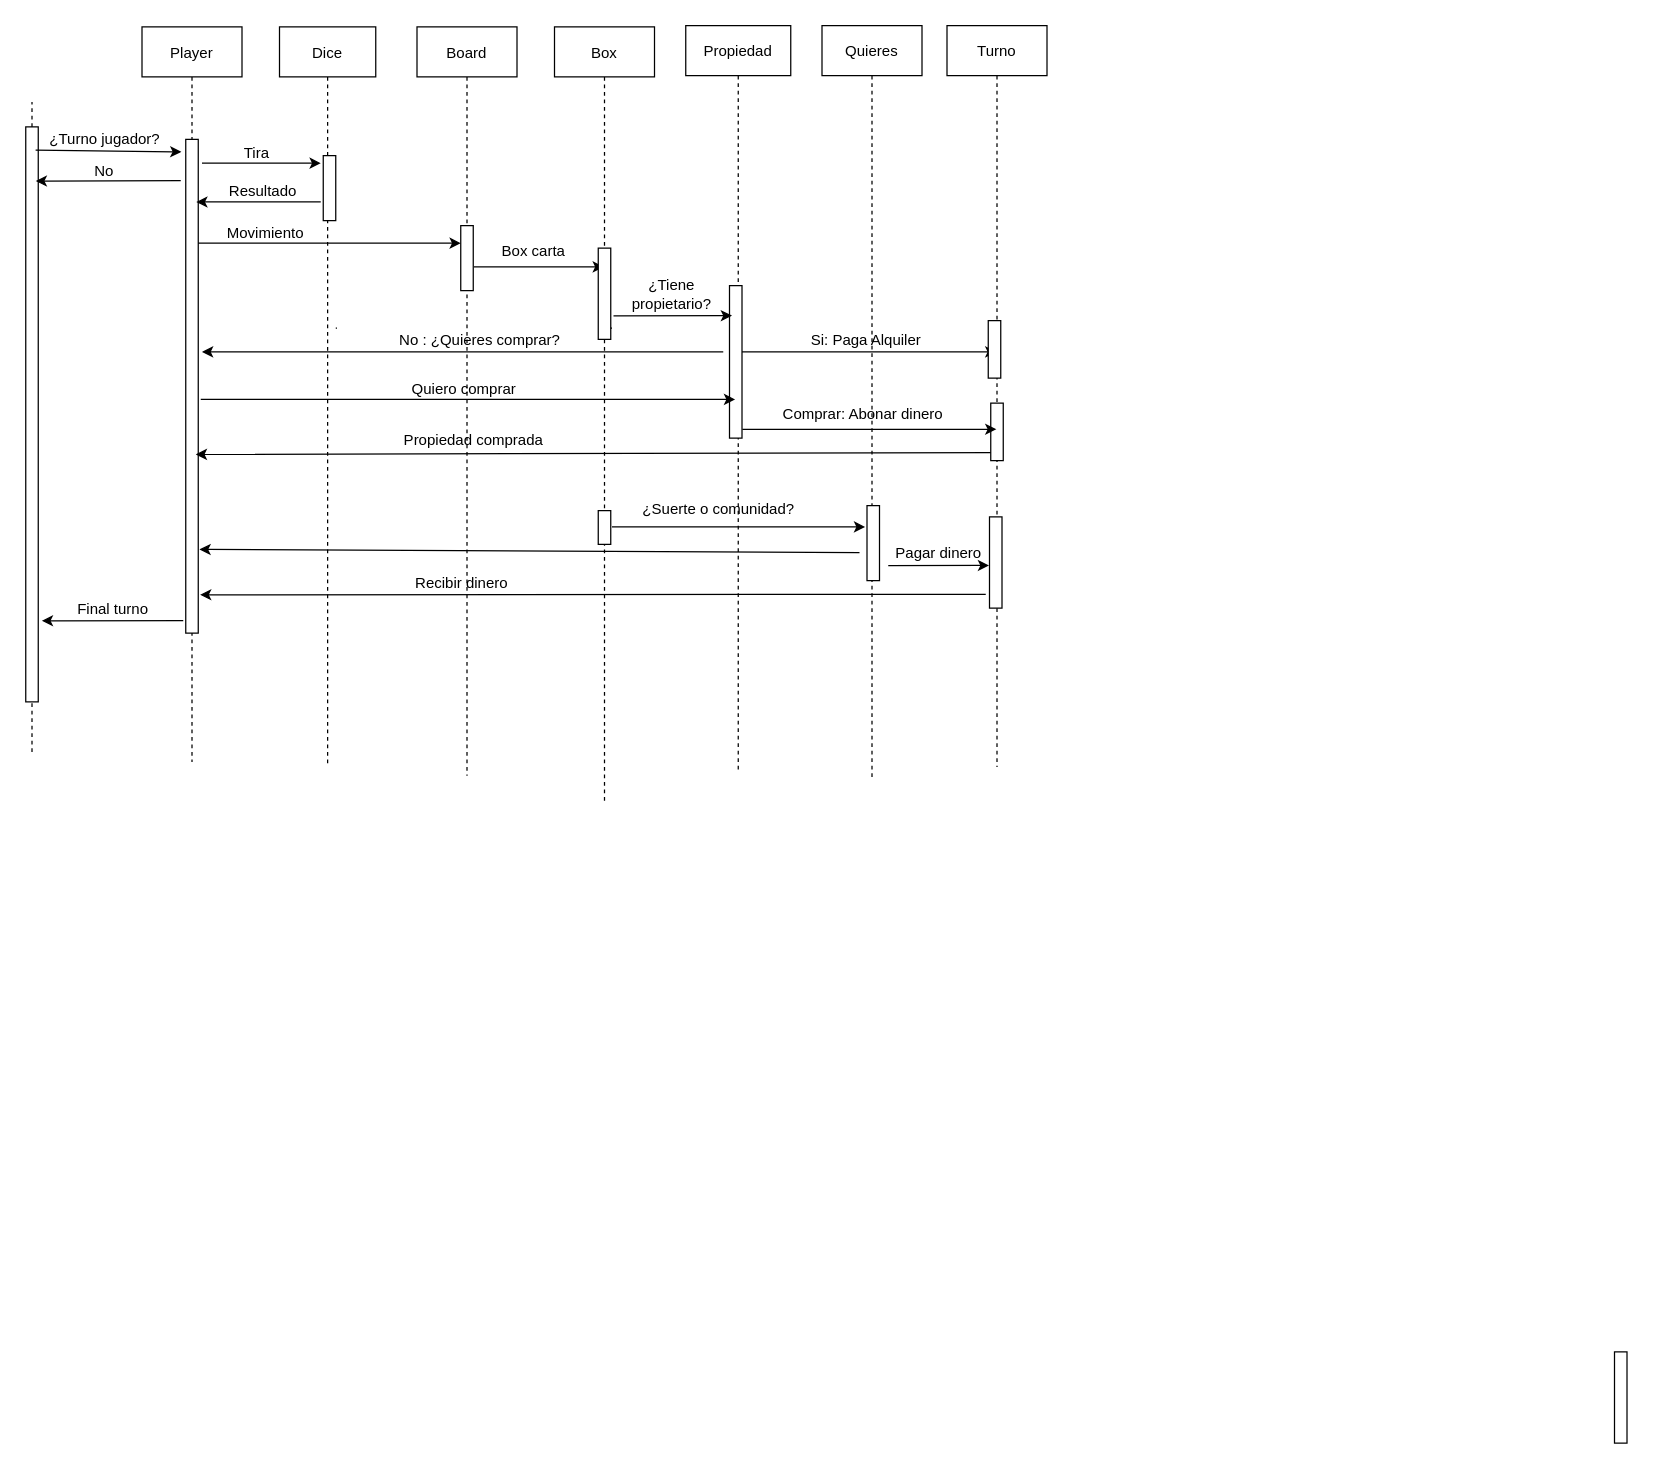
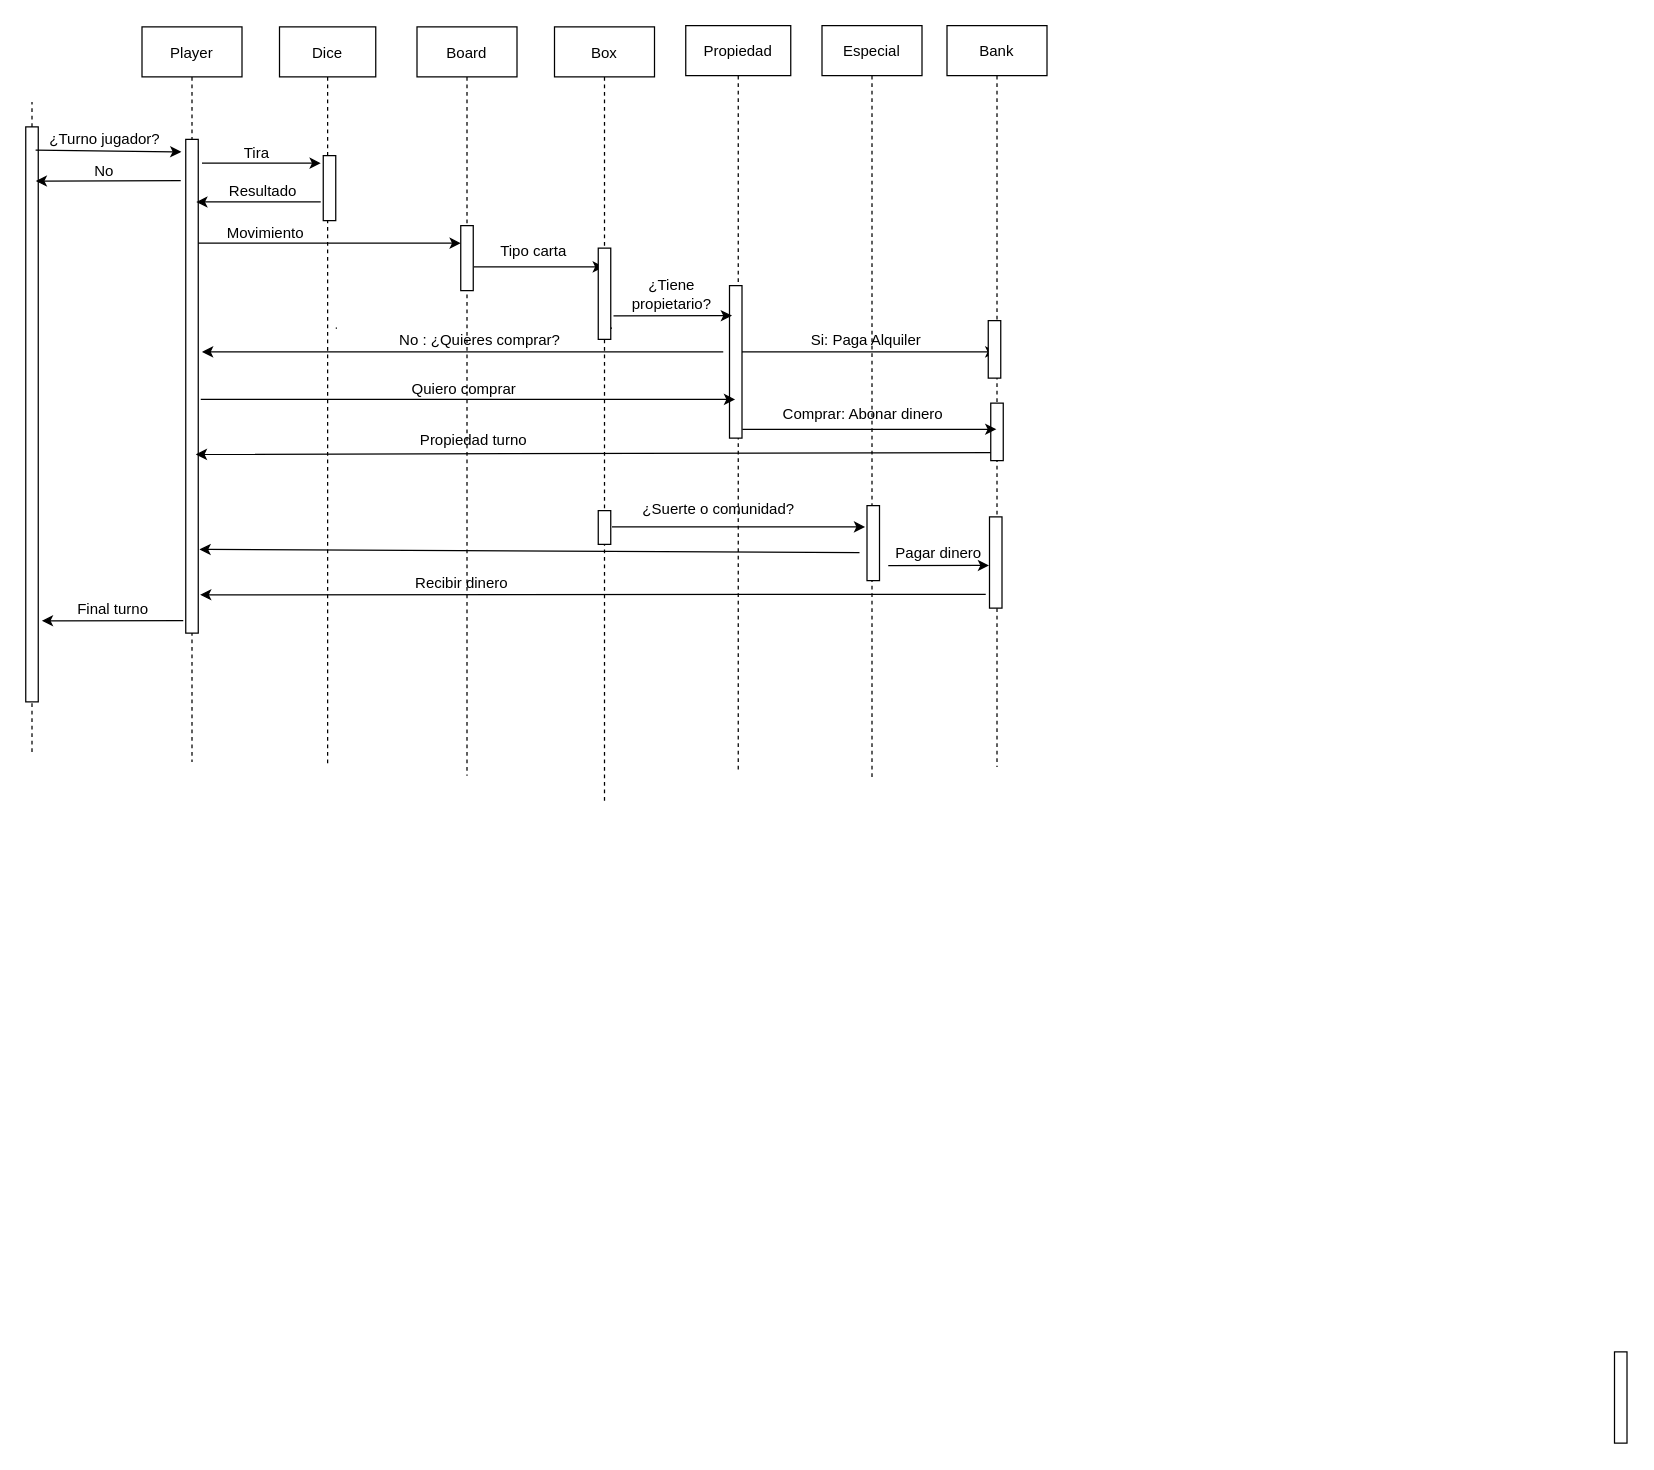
  <mxCell id="0" />
  <mxCell id="1" parent="0" />
  <mxCell id="2" value="" style="endArrow=none;dashed=1;html=1;rounded=0;startArrow=none;" parent="1" source="11" edge="1"><mxGeometry width="50" height="50" relative="1" as="geometry"><mxPoint x="25" y="391" as="sourcePoint" /><mxPoint x="25" y="81" as="targetPoint" /></mxGeometry></mxCell>
  <mxCell id="3" value="Player" style="shape=umlLifeline;perimeter=lifelinePerimeter;container=1;collapsible=0;recursiveResize=0;rounded=0;shadow=0;strokeWidth=1;" parent="1" vertex="1"><mxGeometry x="113" y="21" width="80" height="588" as="geometry" /></mxCell>
  <mxCell id="4" value="" style="points=[];perimeter=orthogonalPerimeter;rounded=0;shadow=0;strokeWidth=1;" parent="3" vertex="1"><mxGeometry x="35" y="90" width="10" height="395" as="geometry" /></mxCell>
  <mxCell id="5" value="Dice" style="shape=umlLifeline;perimeter=lifelinePerimeter;container=1;collapsible=0;recursiveResize=0;rounded=0;shadow=0;strokeWidth=1;" parent="1" vertex="1"><mxGeometry x="223" y="21" width="77" height="592" as="geometry" /></mxCell>
  <mxCell id="6" value="" style="points=[];perimeter=orthogonalPerimeter;rounded=0;shadow=0;strokeWidth=1;" parent="5" vertex="1"><mxGeometry x="35" y="103" width="10" height="52" as="geometry" /></mxCell>
  <mxCell id="7" value="Quiero comprar&amp;nbsp;" style="text;html=1;strokeColor=none;fillColor=none;align=center;verticalAlign=middle;whiteSpace=wrap;rounded=0;" vertex="1" parent="5"><mxGeometry x="78" y="275" width="143" height="30" as="geometry" /></mxCell>
  <mxCell id="8" value="Board" style="shape=umlLifeline;perimeter=lifelinePerimeter;container=1;collapsible=0;recursiveResize=0;rounded=0;shadow=0;strokeWidth=1;" parent="1" vertex="1"><mxGeometry x="333" y="21" width="80" height="599" as="geometry" /></mxCell>
  <mxCell id="9" value="" style="points=[];perimeter=orthogonalPerimeter;rounded=0;shadow=0;strokeWidth=1;" parent="8" vertex="1"><mxGeometry x="35" y="159" width="10" height="52" as="geometry" /></mxCell>
  <mxCell id="10" value="" style="endArrow=classic;html=1;rounded=0;" parent="8" target="16" edge="1"><mxGeometry width="50" height="50" relative="1" as="geometry"><mxPoint x="45.5" y="192" as="sourcePoint" /><mxPoint x="112" y="190" as="targetPoint" /></mxGeometry></mxCell>
  <mxCell id="11" value="" style="points=[];perimeter=orthogonalPerimeter;rounded=0;shadow=0;strokeWidth=1;" parent="1" vertex="1"><mxGeometry x="20" y="101" width="10" height="460" as="geometry" /></mxCell>
  <mxCell id="12" value="" style="endArrow=none;dashed=1;html=1;rounded=0;" parent="1" target="11" edge="1"><mxGeometry width="50" height="50" relative="1" as="geometry"><mxPoint x="25" y="601" as="sourcePoint" /><mxPoint x="25" y="81" as="targetPoint" /></mxGeometry></mxCell>
  <mxCell id="13" value="" style="endArrow=classic;html=1;rounded=0;exitX=-0.02;exitY=0.833;exitDx=0;exitDy=0;exitPerimeter=0;" parent="1" source="14" edge="1"><mxGeometry width="50" height="50" relative="1" as="geometry"><mxPoint x="405" y="371" as="sourcePoint" /><mxPoint x="144.5" y="120.99" as="targetPoint" /></mxGeometry></mxCell>
  <mxCell id="14" value="¿Turno jugador?" style="text;html=1;align=center;verticalAlign=middle;resizable=0;points=[];autosize=1;strokeColor=none;fillColor=none;" parent="1" vertex="1"><mxGeometry x="30" y="98" width="106" height="26" as="geometry" /></mxCell>
  <mxCell id="15" value="" style="endArrow=none;html=1;rounded=0;" parent="1" edge="1"><mxGeometry width="50" height="50" relative="1" as="geometry"><mxPoint x="269" y="262" as="sourcePoint" /><mxPoint x="268" y="262" as="targetPoint" /></mxGeometry></mxCell>
  <mxCell id="16" value="Box" style="shape=umlLifeline;perimeter=lifelinePerimeter;container=1;collapsible=0;recursiveResize=0;rounded=0;shadow=0;strokeWidth=1;" parent="1" vertex="1"><mxGeometry x="443" y="21" width="80" height="620" as="geometry" /></mxCell>
  <mxCell id="17" value="" style="points=[];perimeter=orthogonalPerimeter;rounded=0;shadow=0;strokeWidth=1;" parent="16" vertex="1"><mxGeometry x="35" y="177" width="10" height="73" as="geometry" /></mxCell>
- <mxCell id="18" value="Box carta" style="text;html=1;strokeColor=none;fillColor=none;align=center;verticalAlign=middle;whiteSpace=wrap;rounded=0;" parent="16" vertex="1"><mxGeometry x="-61" y="165" width="89" height="30" as="geometry" /></mxCell>
- <mxCell id="19" value="Propiedad comprada" style="text;html=1;strokeColor=none;fillColor=none;align=center;verticalAlign=middle;whiteSpace=wrap;rounded=0;" vertex="1" parent="16"><mxGeometry x="-135" y="316" width="141" height="30" as="geometry" /></mxCell>
+ <mxCell id="18" value="Tipo carta" style="text;html=1;strokeColor=none;fillColor=none;align=center;verticalAlign=middle;whiteSpace=wrap;rounded=0;" parent="16" vertex="1"><mxGeometry x="-61" y="165" width="89" height="30" as="geometry" /></mxCell>
+ <mxCell id="19" value="Propiedad turno" style="text;html=1;strokeColor=none;fillColor=none;align=center;verticalAlign=middle;whiteSpace=wrap;rounded=0;" vertex="1" parent="16"><mxGeometry x="-135" y="316" width="141" height="30" as="geometry" /></mxCell>
  <mxCell id="20" value="" style="points=[];perimeter=orthogonalPerimeter;rounded=0;shadow=0;strokeWidth=1;" vertex="1" parent="16"><mxGeometry x="35" y="387" width="10" height="27" as="geometry" /></mxCell>
  <mxCell id="21" value="Propiedad" style="shape=umlLifeline;perimeter=lifelinePerimeter;container=1;collapsible=0;recursiveResize=0;rounded=0;shadow=0;strokeWidth=1;" parent="1" vertex="1"><mxGeometry x="548" y="20" width="84" height="598" as="geometry" /></mxCell>
  <mxCell id="22" value="" style="points=[];perimeter=orthogonalPerimeter;rounded=0;shadow=0;strokeWidth=1;" vertex="1" parent="21"><mxGeometry x="35" y="208" width="10" height="122" as="geometry" /></mxCell>
  <mxCell id="23" value="¿Suerte o comunidad?" style="text;html=1;strokeColor=none;fillColor=none;align=center;verticalAlign=middle;whiteSpace=wrap;rounded=0;" vertex="1" parent="21"><mxGeometry x="-41" y="372" width="135" height="30" as="geometry" /></mxCell>
  <mxCell id="24" value="" style="endArrow=none;html=1;rounded=0;" parent="1" edge="1"><mxGeometry width="50" height="50" relative="1" as="geometry"><mxPoint x="489" y="262" as="sourcePoint" /><mxPoint x="488" y="262" as="targetPoint" /></mxGeometry></mxCell>
  <mxCell id="25" value="¿Tiene propietario?" style="text;html=1;strokeColor=none;fillColor=none;align=center;verticalAlign=middle;whiteSpace=wrap;rounded=0;" parent="1" vertex="1"><mxGeometry x="507" y="220" width="60" height="30" as="geometry" /></mxCell>
  <mxCell id="26" value="" style="endArrow=classic;html=1;rounded=0;" parent="1" edge="1"><mxGeometry width="50" height="50" relative="1" as="geometry"><mxPoint x="161" y="130" as="sourcePoint" /><mxPoint x="256" y="130" as="targetPoint" /></mxGeometry></mxCell>
  <mxCell id="27" value="Tira" style="text;html=1;strokeColor=none;fillColor=none;align=center;verticalAlign=middle;whiteSpace=wrap;rounded=0;" parent="1" vertex="1"><mxGeometry x="175" y="107" width="60" height="30" as="geometry" /></mxCell>
  <mxCell id="28" value="No" style="text;html=1;strokeColor=none;fillColor=none;align=center;verticalAlign=middle;whiteSpace=wrap;rounded=0;" parent="1" vertex="1"><mxGeometry x="53" y="122" width="60" height="30" as="geometry" /></mxCell>
  <mxCell id="29" value="" style="endArrow=classic;html=1;rounded=0;entryX=0.8;entryY=0.103;entryDx=0;entryDy=0;entryPerimeter=0;" parent="1" edge="1"><mxGeometry width="50" height="50" relative="1" as="geometry"><mxPoint x="144" y="144" as="sourcePoint" /><mxPoint x="28" y="144.38" as="targetPoint" /></mxGeometry></mxCell>
  <mxCell id="30" value="" style="endArrow=classic;html=1;rounded=0;entryX=0.543;entryY=0.254;entryDx=0;entryDy=0;entryPerimeter=0;" parent="1" edge="1"><mxGeometry width="50" height="50" relative="1" as="geometry"><mxPoint x="256" y="161" as="sourcePoint" /><mxPoint x="156.44" y="161.096" as="targetPoint" /></mxGeometry></mxCell>
  <mxCell id="31" value="Resultado" style="text;html=1;strokeColor=none;fillColor=none;align=center;verticalAlign=middle;whiteSpace=wrap;rounded=0;" parent="1" vertex="1"><mxGeometry x="180" y="138" width="60" height="30" as="geometry" /></mxCell>
  <mxCell id="32" value="" style="endArrow=classic;html=1;rounded=0;" parent="1" edge="1"><mxGeometry width="50" height="50" relative="1" as="geometry"><mxPoint x="158" y="194" as="sourcePoint" /><mxPoint x="368" y="194" as="targetPoint" /></mxGeometry></mxCell>
  <mxCell id="33" value="Movimiento" style="text;html=1;strokeColor=none;fillColor=none;align=center;verticalAlign=middle;whiteSpace=wrap;rounded=0;" parent="1" vertex="1"><mxGeometry x="182" y="171" width="60" height="30" as="geometry" /></mxCell>
- <mxCell id="34" value="Quieres" style="shape=umlLifeline;perimeter=lifelinePerimeter;container=1;collapsible=0;recursiveResize=0;rounded=0;shadow=0;strokeWidth=1;" parent="1" vertex="1"><mxGeometry x="657" y="20" width="80" height="601" as="geometry" /></mxCell>
+ <mxCell id="34" value="Especial" style="shape=umlLifeline;perimeter=lifelinePerimeter;container=1;collapsible=0;recursiveResize=0;rounded=0;shadow=0;strokeWidth=1;" parent="1" vertex="1"><mxGeometry x="657" y="20" width="80" height="601" as="geometry" /></mxCell>
  <mxCell id="35" value="" style="points=[];perimeter=orthogonalPerimeter;rounded=0;shadow=0;strokeWidth=1;" vertex="1" parent="34"><mxGeometry x="36" y="384" width="10" height="60" as="geometry" /></mxCell>
  <mxCell id="36" value="Pagar dinero" style="text;html=1;strokeColor=none;fillColor=none;align=center;verticalAlign=middle;whiteSpace=wrap;rounded=0;" vertex="1" parent="34"><mxGeometry x="30" y="407" width="127" height="30" as="geometry" /></mxCell>
- <mxCell id="37" value="Turno" style="shape=umlLifeline;perimeter=lifelinePerimeter;container=1;collapsible=0;recursiveResize=0;rounded=0;shadow=0;strokeWidth=1;" parent="1" vertex="1"><mxGeometry x="757" y="20" width="80" height="593" as="geometry" /></mxCell>
+ <mxCell id="37" value="Bank" style="shape=umlLifeline;perimeter=lifelinePerimeter;container=1;collapsible=0;recursiveResize=0;rounded=0;shadow=0;strokeWidth=1;" parent="1" vertex="1"><mxGeometry x="757" y="20" width="80" height="593" as="geometry" /></mxCell>
  <mxCell id="38" value="" style="points=[];perimeter=orthogonalPerimeter;rounded=0;shadow=0;strokeWidth=1;" vertex="1" parent="37"><mxGeometry x="35" y="302" width="10" height="46" as="geometry" /></mxCell>
  <mxCell id="39" value="" style="endArrow=classic;html=1;rounded=0;exitX=0.59;exitY=0.373;exitDx=0;exitDy=0;exitPerimeter=0;" edge="1" parent="1" source="16"><mxGeometry width="50" height="50" relative="1" as="geometry"><mxPoint x="505" y="332" as="sourcePoint" /><mxPoint x="585" y="252" as="targetPoint" /></mxGeometry></mxCell>
  <mxCell id="40" value="" style="endArrow=classic;html=1;rounded=0;" edge="1" parent="1"><mxGeometry width="50" height="50" relative="1" as="geometry"><mxPoint x="578" y="281" as="sourcePoint" /><mxPoint x="161" y="281" as="targetPoint" /></mxGeometry></mxCell>
  <mxCell id="41" value="No : ¿Quieres comprar?" style="text;html=1;strokeColor=none;fillColor=none;align=center;verticalAlign=middle;whiteSpace=wrap;rounded=0;" vertex="1" parent="1"><mxGeometry x="299" y="257" width="169" height="30" as="geometry" /></mxCell>
  <mxCell id="42" value="" style="endArrow=classic;html=1;rounded=0;" edge="1" parent="1" target="37"><mxGeometry width="50" height="50" relative="1" as="geometry"><mxPoint x="593" y="281" as="sourcePoint" /><mxPoint x="752" y="275" as="targetPoint" /></mxGeometry></mxCell>
  <mxCell id="43" value="Si: Paga Alquiler" style="text;html=1;strokeColor=none;fillColor=none;align=center;verticalAlign=middle;whiteSpace=wrap;rounded=0;" vertex="1" parent="1"><mxGeometry x="626" y="257" width="133" height="30" as="geometry" /></mxCell>
  <mxCell id="44" value="" style="endArrow=classic;html=1;rounded=0;" edge="1" parent="1"><mxGeometry width="50" height="50" relative="1" as="geometry"><mxPoint x="160" y="319" as="sourcePoint" /><mxPoint x="587.5" y="319" as="targetPoint" /></mxGeometry></mxCell>
  <mxCell id="45" value="" style="endArrow=classic;html=1;rounded=0;exitX=0.539;exitY=0.689;exitDx=0;exitDy=0;exitPerimeter=0;" edge="1" parent="1"><mxGeometry width="50" height="50" relative="1" as="geometry"><mxPoint x="593.276" y="342.902" as="sourcePoint" /><mxPoint x="796.5" y="342.902" as="targetPoint" /></mxGeometry></mxCell>
  <mxCell id="46" value="Comprar: Abonar dinero" style="text;html=1;strokeColor=none;fillColor=none;align=center;verticalAlign=middle;whiteSpace=wrap;rounded=0;" vertex="1" parent="1"><mxGeometry x="598" y="316" width="184" height="30" as="geometry" /></mxCell>
  <mxCell id="47" value="" style="endArrow=classic;html=1;rounded=0;exitX=0.45;exitY=0.734;exitDx=0;exitDy=0;exitPerimeter=0;entryX=0.538;entryY=0.647;entryDx=0;entryDy=0;entryPerimeter=0;" edge="1" parent="1"><mxGeometry width="50" height="50" relative="1" as="geometry"><mxPoint x="792" y="361.64" as="sourcePoint" /><mxPoint x="156.04" y="363.028" as="targetPoint" /></mxGeometry></mxCell>
  <mxCell id="48" value="" style="endArrow=classic;html=1;rounded=0;" edge="1" parent="1"><mxGeometry width="50" height="50" relative="1" as="geometry"><mxPoint x="489" y="421" as="sourcePoint" /><mxPoint x="691.5" y="421" as="targetPoint" /></mxGeometry></mxCell>
  <mxCell id="49" value="" style="points=[];perimeter=orthogonalPerimeter;rounded=0;shadow=0;strokeWidth=1;" vertex="1" parent="1"><mxGeometry x="1291" y="1081" width="10" height="73" as="geometry" /></mxCell>
  <mxCell id="50" value="" style="endArrow=classic;html=1;rounded=0;" edge="1" parent="1" source="36"><mxGeometry width="50" height="50" relative="1" as="geometry"><mxPoint x="683" y="439" as="sourcePoint" /><mxPoint x="159" y="439" as="targetPoint" /></mxGeometry></mxCell>
  <mxCell id="51" value="" style="points=[];perimeter=orthogonalPerimeter;rounded=0;shadow=0;strokeWidth=1;" vertex="1" parent="1"><mxGeometry x="790" y="256" width="10" height="46" as="geometry" /></mxCell>
  <mxCell id="52" value="" style="points=[];perimeter=orthogonalPerimeter;rounded=0;shadow=0;strokeWidth=1;" vertex="1" parent="1"><mxGeometry x="791" y="413" width="10" height="73" as="geometry" /></mxCell>
  <mxCell id="53" value="" style="endArrow=classic;html=1;rounded=0;entryX=0.433;entryY=0.904;entryDx=0;entryDy=0;entryPerimeter=0;" edge="1" parent="1"><mxGeometry width="50" height="50" relative="1" as="geometry"><mxPoint x="710" y="452" as="sourcePoint" /><mxPoint x="790.64" y="451.84" as="targetPoint" /></mxGeometry></mxCell>
  <mxCell id="54" value="" style="endArrow=classic;html=1;rounded=0;" edge="1" parent="1"><mxGeometry width="50" height="50" relative="1" as="geometry"><mxPoint x="788" y="475" as="sourcePoint" /><mxPoint x="159.5" y="475.319" as="targetPoint" /></mxGeometry></mxCell>
  <mxCell id="55" value="Recibir dinero" style="text;html=1;strokeColor=none;fillColor=none;align=center;verticalAlign=middle;whiteSpace=wrap;rounded=0;" vertex="1" parent="1"><mxGeometry x="311" y="451" width="116" height="30" as="geometry" /></mxCell>
  <mxCell id="56" value="" style="endArrow=classic;html=1;rounded=0;entryX=1.289;entryY=0.859;entryDx=0;entryDy=0;entryPerimeter=0;" edge="1" parent="1" target="11"><mxGeometry width="50" height="50" relative="1" as="geometry"><mxPoint x="146" y="496" as="sourcePoint" /><mxPoint x="96" y="428" as="targetPoint" /></mxGeometry></mxCell>
  <mxCell id="57" value="Final turno" style="text;html=1;strokeColor=none;fillColor=none;align=center;verticalAlign=middle;whiteSpace=wrap;rounded=0;" vertex="1" parent="1"><mxGeometry x="60" y="472" width="60" height="30" as="geometry" /></mxCell>
